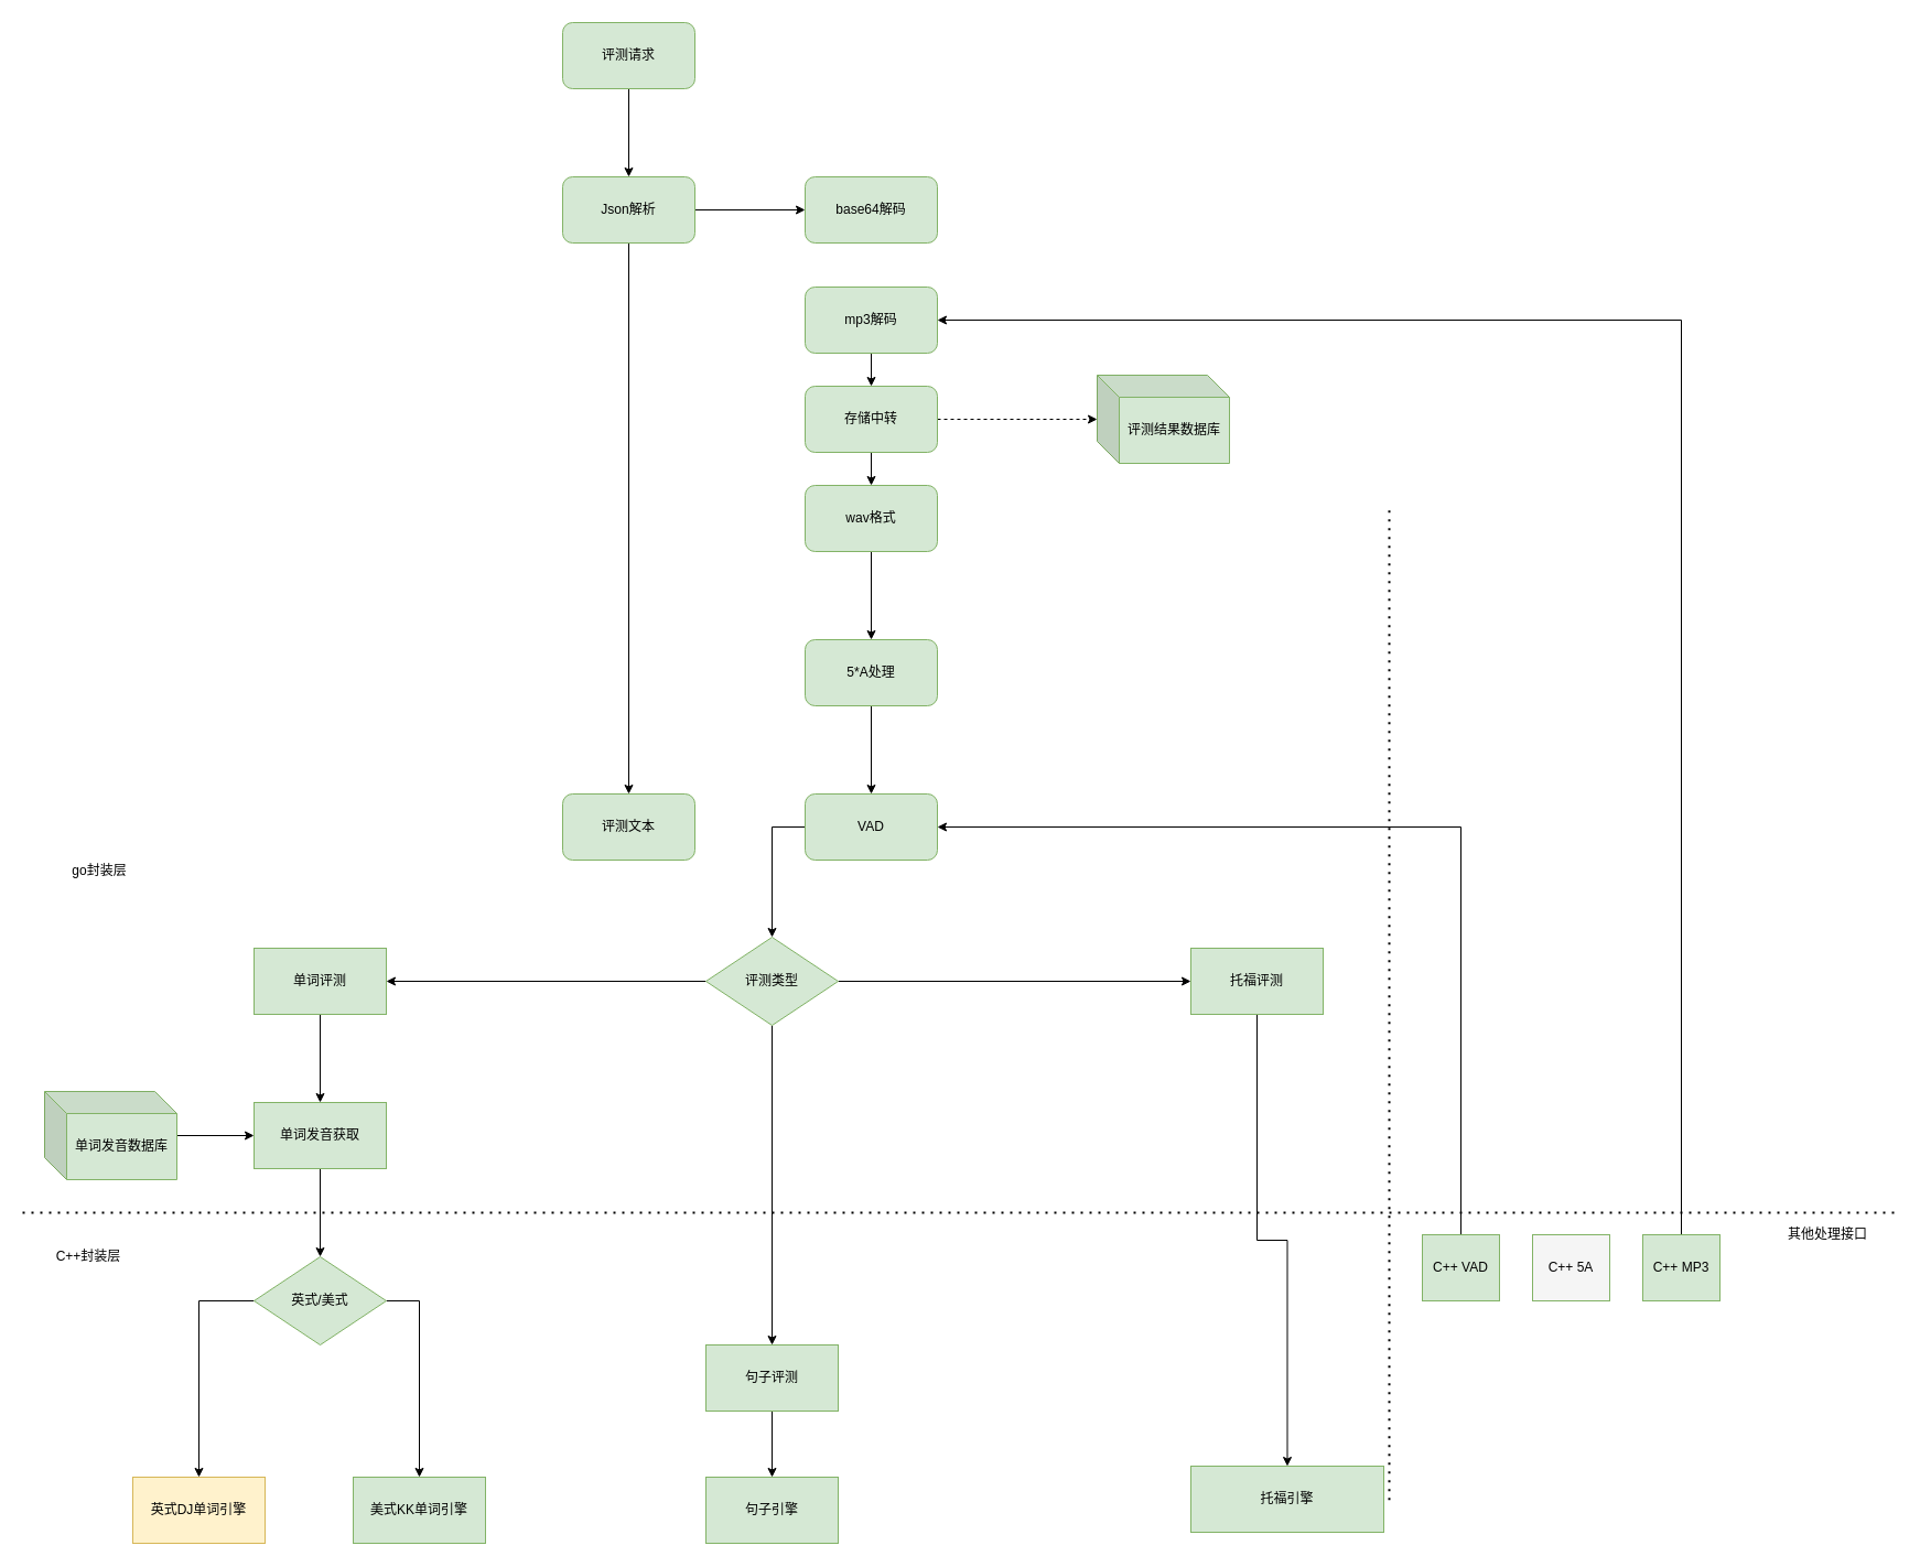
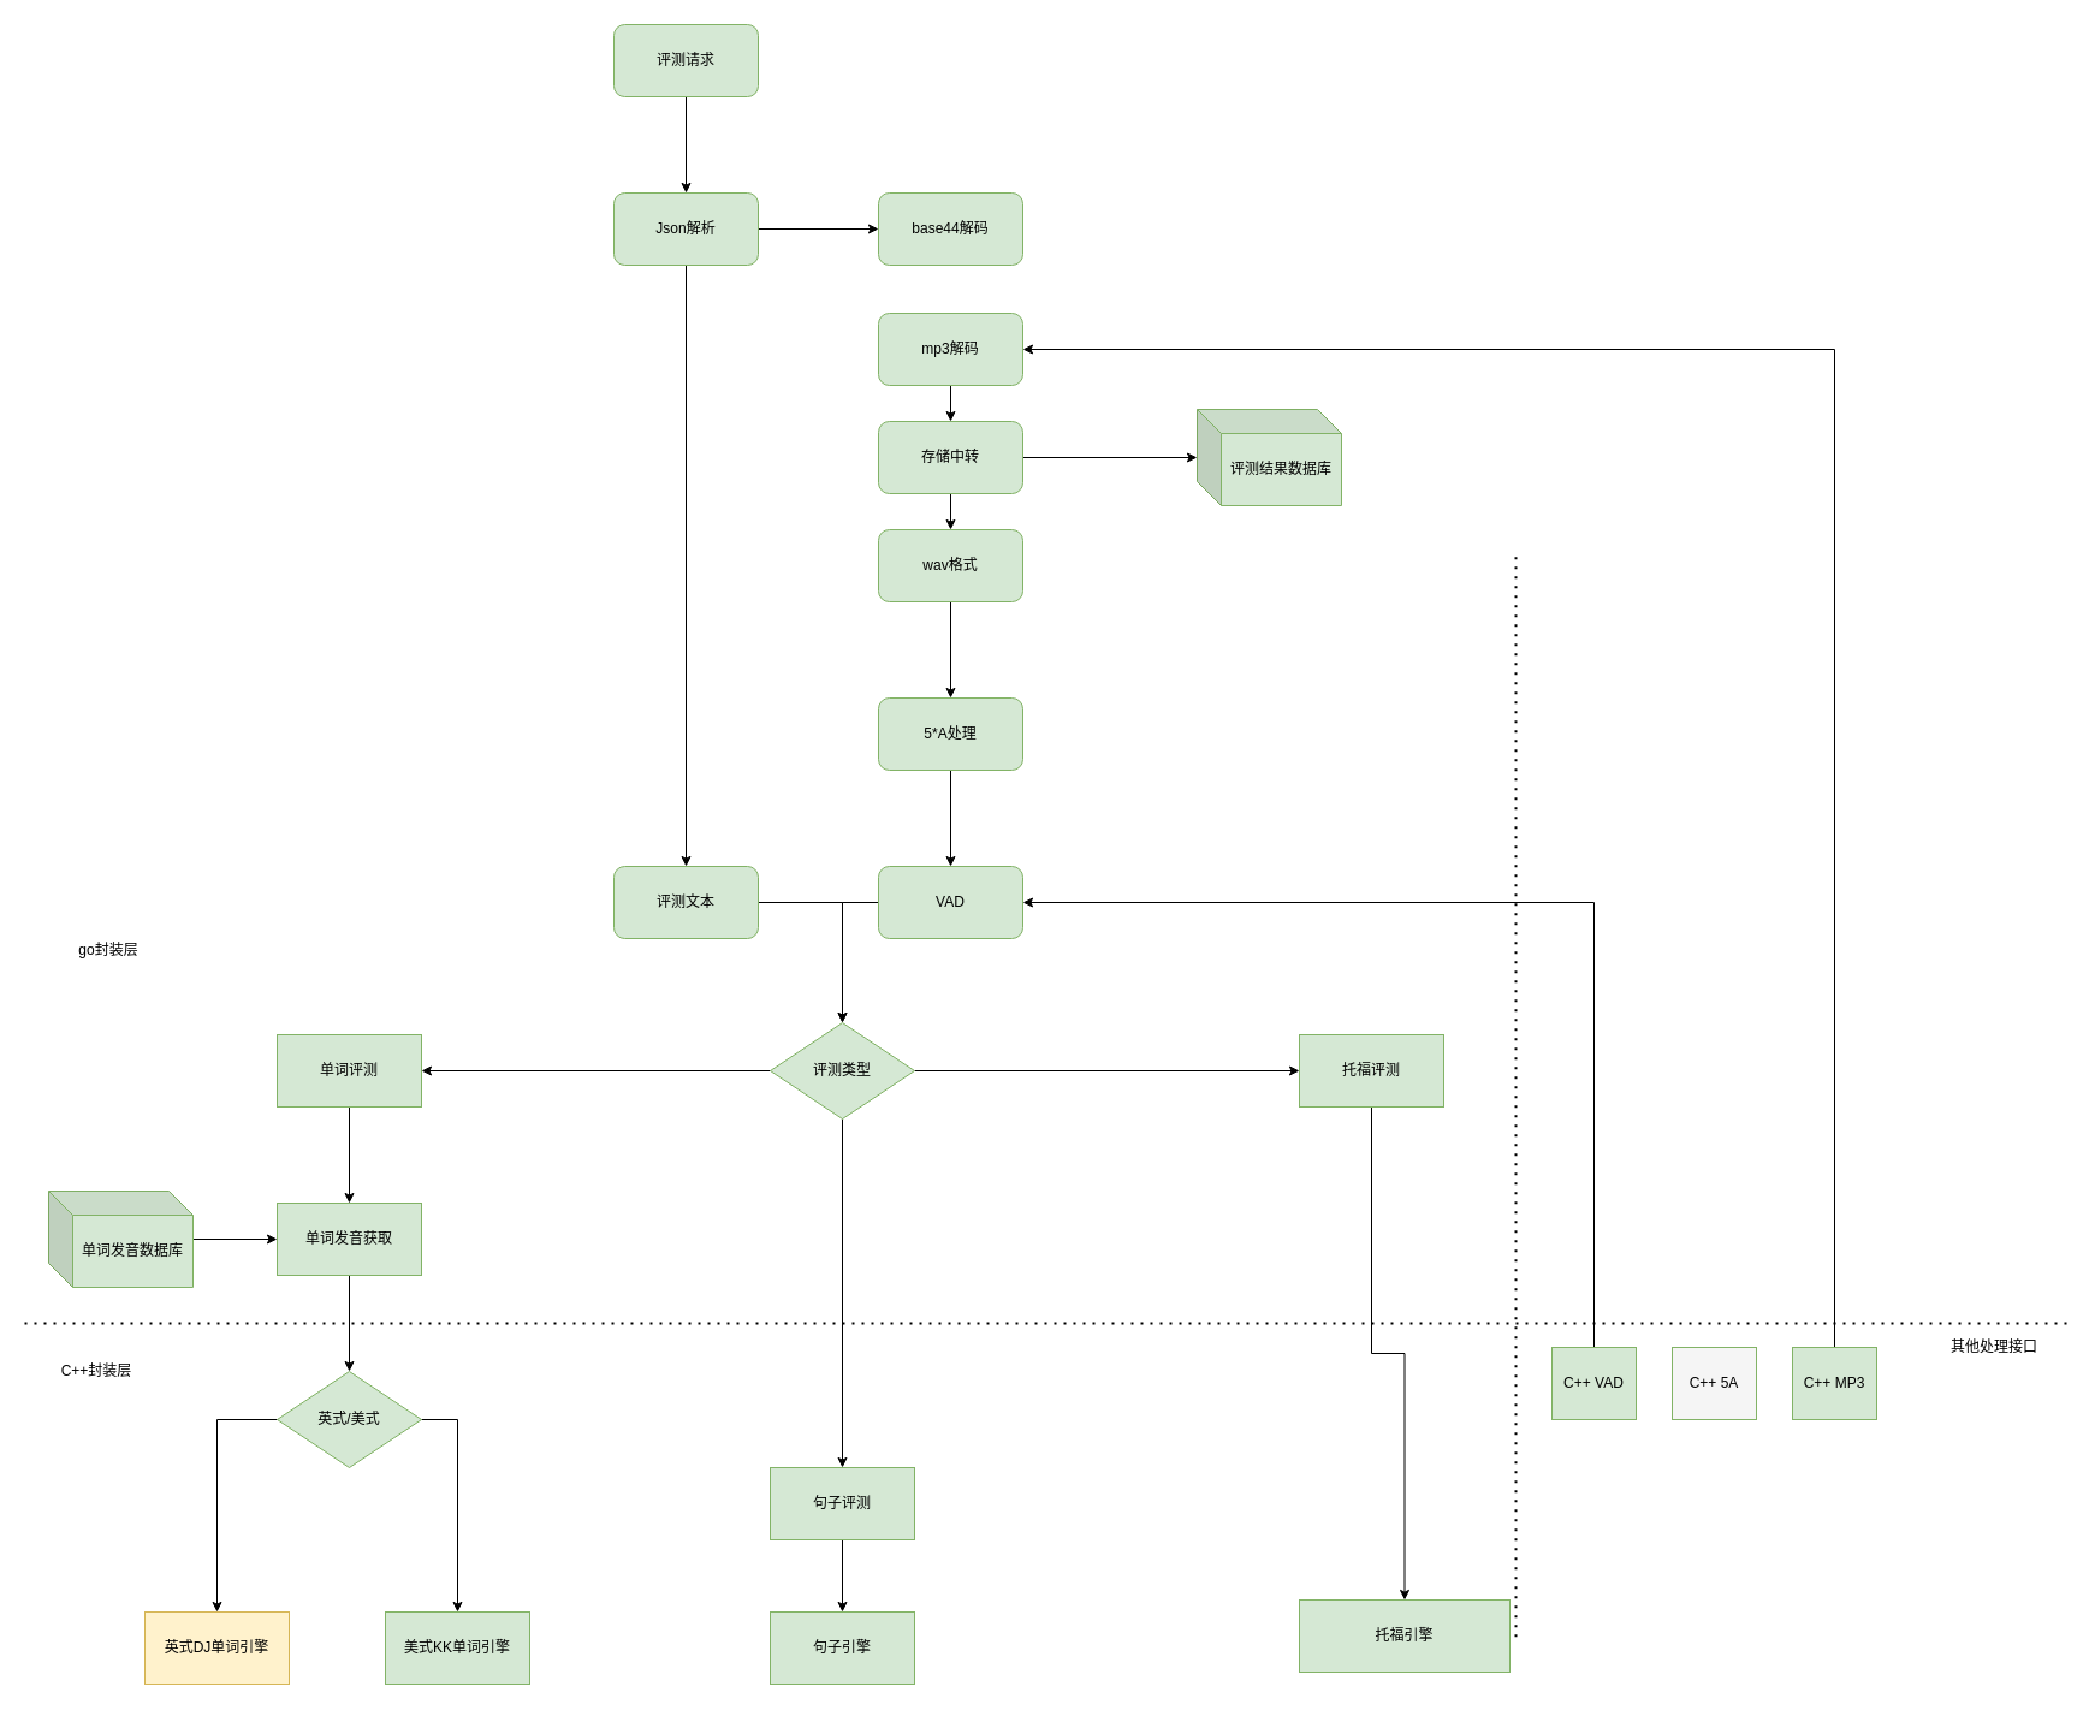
  <mxCell id="0" />
  <mxCell id="1" parent="0" />
  <mxCell id="2" value="" style="edgeStyle=orthogonalEdgeStyle;rounded=0;orthogonalLoop=1;jettySize=auto;html=1;" parent="1" source="3" target="6" edge="1"><mxGeometry relative="1" as="geometry" /></mxCell>
  <mxCell id="3" value="评测请求" style="rounded=1;whiteSpace=wrap;html=1;fillColor=#d5e8d4;strokeColor=#82b366;" parent="1" vertex="1"><mxGeometry x="510" y="20" width="120" height="60" as="geometry" /></mxCell>
  <mxCell id="4" value="" style="edgeStyle=orthogonalEdgeStyle;rounded=0;orthogonalLoop=1;jettySize=auto;html=1;" parent="1" source="6" target="7" edge="1"><mxGeometry relative="1" as="geometry" /></mxCell>
  <mxCell id="5" value="" style="edgeStyle=orthogonalEdgeStyle;rounded=0;orthogonalLoop=1;jettySize=auto;html=1;" parent="1" source="6" target="19" edge="1"><mxGeometry relative="1" as="geometry" /></mxCell>
  <mxCell id="6" value="Json解析" style="whiteSpace=wrap;html=1;rounded=1;fillColor=#d5e8d4;strokeColor=#82b366;" parent="1" vertex="1"><mxGeometry x="510" y="160" width="120" height="60" as="geometry" /></mxCell>
- <mxCell id="7" value="base64解码" style="rounded=1;whiteSpace=wrap;html=1;fillColor=#d5e8d4;strokeColor=#82b366;" parent="1" vertex="1"><mxGeometry x="730" y="160" width="120" height="60" as="geometry" /></mxCell>
+ <mxCell id="7" value="base44解码" style="rounded=1;whiteSpace=wrap;html=1;fillColor=#d5e8d4;strokeColor=#82b366;" parent="1" vertex="1"><mxGeometry x="730" y="160" width="120" height="60" as="geometry" /></mxCell>
  <mxCell id="8" style="edgeStyle=orthogonalEdgeStyle;rounded=0;orthogonalLoop=1;jettySize=auto;html=1;entryX=0.5;entryY=0;entryDx=0;entryDy=0;" edge="1" parent="1" source="9" target="47"><mxGeometry relative="1" as="geometry" /></mxCell>
  <mxCell id="9" value="mp3解码" style="whiteSpace=wrap;html=1;rounded=1;fillColor=#d5e8d4;strokeColor=#82b366;" parent="1" vertex="1"><mxGeometry x="730" y="260" width="120" height="60" as="geometry" /></mxCell>
  <mxCell id="10" value="评测结果数据库" style="shape=cube;whiteSpace=wrap;html=1;boundedLbl=1;backgroundOutline=1;darkOpacity=0.05;darkOpacity2=0.1;fillColor=#d5e8d4;strokeColor=#82b366;" parent="1" vertex="1"><mxGeometry x="995" y="340" width="120" height="80" as="geometry" /></mxCell>
  <mxCell id="11" value="" style="endArrow=none;dashed=1;html=1;dashPattern=1 3;strokeWidth=2;" parent="1" edge="1"><mxGeometry width="50" height="50" relative="1" as="geometry"><mxPoint y="1100" as="sourcePoint" x="20" /><mxPoint x="1720" y="1100" as="targetPoint" /></mxGeometry></mxCell>
  <mxCell id="12" value="" style="edgeStyle=orthogonalEdgeStyle;rounded=0;orthogonalLoop=1;jettySize=auto;html=1;" parent="1" source="13" target="15" edge="1"><mxGeometry relative="1" as="geometry" /></mxCell>
  <mxCell id="13" value="wav格式" style="whiteSpace=wrap;html=1;rounded=1;fillColor=#d5e8d4;strokeColor=#82b366;" parent="1" vertex="1"><mxGeometry x="730" y="440" width="120" height="60" as="geometry" /></mxCell>
  <mxCell id="14" value="" style="edgeStyle=orthogonalEdgeStyle;rounded=0;orthogonalLoop=1;jettySize=auto;html=1;" parent="1" source="15" target="17" edge="1"><mxGeometry relative="1" as="geometry" /></mxCell>
  <mxCell id="15" value="5*A处理" style="whiteSpace=wrap;html=1;rounded=1;fillColor=#d5e8d4;strokeColor=#82b366;" parent="1" vertex="1"><mxGeometry x="730" y="580" width="120" height="60" as="geometry" /></mxCell>
  <mxCell id="16" style="edgeStyle=orthogonalEdgeStyle;rounded=0;orthogonalLoop=1;jettySize=auto;html=1;entryX=0.5;entryY=0;entryDx=0;entryDy=0;" parent="1" source="17" target="23" edge="1"><mxGeometry relative="1" as="geometry"><Array as="points"><mxPoint x="700" y="750" /></Array></mxGeometry></mxCell>
  <mxCell id="17" value="VAD" style="whiteSpace=wrap;html=1;rounded=1;fillColor=#d5e8d4;strokeColor=#82b366;" parent="1" vertex="1"><mxGeometry x="730" y="720" width="120" height="60" as="geometry" /></mxCell>
+ <mxCell id="18" style="edgeStyle=orthogonalEdgeStyle;rounded=0;orthogonalLoop=1;jettySize=auto;html=1;entryX=0.5;entryY=0;entryDx=0;entryDy=0;" parent="1" source="19" target="23" edge="1"><mxGeometry relative="1" as="geometry" /></mxCell>
  <mxCell id="19" value="评测文本" style="whiteSpace=wrap;html=1;rounded=1;fillColor=#d5e8d4;strokeColor=#82b366;" parent="1" vertex="1"><mxGeometry x="510" y="720" width="120" height="60" as="geometry" /></mxCell>
  <mxCell id="20" value="" style="edgeStyle=orthogonalEdgeStyle;rounded=0;orthogonalLoop=1;jettySize=auto;html=1;" parent="1" source="23" target="25" edge="1"><mxGeometry relative="1" as="geometry" /></mxCell>
  <mxCell id="21" value="" style="edgeStyle=orthogonalEdgeStyle;rounded=0;orthogonalLoop=1;jettySize=auto;html=1;exitX=0.5;exitY=1;exitDx=0;exitDy=0;" parent="1" source="23" target="27" edge="1"><mxGeometry relative="1" as="geometry" /></mxCell>
  <mxCell id="22" value="" style="edgeStyle=orthogonalEdgeStyle;rounded=0;orthogonalLoop=1;jettySize=auto;html=1;" parent="1" source="23" target="29" edge="1"><mxGeometry relative="1" as="geometry" /></mxCell>
  <mxCell id="23" value="评测类型" style="rhombus;whiteSpace=wrap;html=1;fillColor=#d5e8d4;strokeColor=#82b366;" parent="1" vertex="1"><mxGeometry x="640" y="850" width="120" height="80" as="geometry" /></mxCell>
  <mxCell id="24" value="" style="edgeStyle=orthogonalEdgeStyle;rounded=0;orthogonalLoop=1;jettySize=auto;html=1;" parent="1" source="25" target="31" edge="1"><mxGeometry relative="1" as="geometry" /></mxCell>
  <mxCell id="25" value="单词评测" style="whiteSpace=wrap;html=1;fillColor=#d5e8d4;strokeColor=#82b366;" parent="1" vertex="1"><mxGeometry x="230" y="860" width="120" height="60" as="geometry" /></mxCell>
  <mxCell id="26" value="" style="edgeStyle=orthogonalEdgeStyle;rounded=0;orthogonalLoop=1;jettySize=auto;html=1;" parent="1" source="27" target="35" edge="1"><mxGeometry relative="1" as="geometry" /></mxCell>
  <mxCell id="27" value="句子评测" style="whiteSpace=wrap;html=1;fillColor=#d5e8d4;strokeColor=#82b366;" parent="1" vertex="1"><mxGeometry x="640" y="1220" width="120" height="60" as="geometry" /></mxCell>
  <mxCell id="28" value="" style="edgeStyle=orthogonalEdgeStyle;rounded=0;orthogonalLoop=1;jettySize=auto;html=1;" parent="1" source="29" target="36" edge="1"><mxGeometry relative="1" as="geometry" /></mxCell>
  <mxCell id="29" value="托福评测" style="whiteSpace=wrap;html=1;fillColor=#d5e8d4;strokeColor=#82b366;" parent="1" vertex="1"><mxGeometry x="1080" y="860" width="120" height="60" as="geometry" /></mxCell>
  <mxCell id="30" value="" style="edgeStyle=orthogonalEdgeStyle;rounded=0;orthogonalLoop=1;jettySize=auto;html=1;" edge="1" parent="1" source="31" target="43"><mxGeometry relative="1" as="geometry" /></mxCell>
  <mxCell id="31" value="单词发音获取" style="whiteSpace=wrap;html=1;fillColor=#d5e8d4;strokeColor=#82b366;" parent="1" vertex="1"><mxGeometry x="230" y="1000" width="120" height="60" as="geometry" /></mxCell>
  <mxCell id="32" value="go封装层" style="text;html=1;strokeColor=none;fillColor=none;align=center;verticalAlign=middle;whiteSpace=wrap;rounded=0;" parent="1" vertex="1"><mxGeometry x="30" y="780" width="120" height="20" as="geometry" /></mxCell>
  <mxCell id="33" value="C++封装层" style="text;html=1;strokeColor=none;fillColor=none;align=center;verticalAlign=middle;whiteSpace=wrap;rounded=0;" parent="1" vertex="1"><mxGeometry y="1130" width="120" height="20" as="geometry" x="20" /></mxCell>
  <mxCell id="34" value="英式DJ单词引擎" style="whiteSpace=wrap;html=1;fillColor=#fff2cc;strokeColor=#d6b656;" parent="1" vertex="1"><mxGeometry x="120" y="1340" width="120" height="60" as="geometry" /></mxCell>
  <mxCell id="35" value="句子引擎" style="whiteSpace=wrap;html=1;fillColor=#d5e8d4;strokeColor=#82b366;" parent="1" vertex="1"><mxGeometry x="640" y="1340" width="120" height="60" as="geometry" /></mxCell>
  <mxCell id="36" value="托福引擎" style="whiteSpace=wrap;html=1;fillColor=#d5e8d4;strokeColor=#82b366;" parent="1" vertex="1"><mxGeometry x="1080" y="1330" width="175" height="60" as="geometry" /></mxCell>
  <mxCell id="37" style="edgeStyle=orthogonalEdgeStyle;rounded=0;orthogonalLoop=1;jettySize=auto;html=1;entryX=0;entryY=0.5;entryDx=0;entryDy=0;" parent="1" source="38" target="31" edge="1"><mxGeometry relative="1" as="geometry" /></mxCell>
  <mxCell id="38" value="单词发音数据库" style="shape=cube;whiteSpace=wrap;html=1;boundedLbl=1;backgroundOutline=1;darkOpacity=0.05;darkOpacity2=0.1;fillColor=#d5e8d4;strokeColor=#82b366;" parent="1" vertex="1"><mxGeometry x="40" y="990" width="120" height="80" as="geometry" /></mxCell>
  <mxCell id="39" value="" style="endArrow=none;dashed=1;html=1;dashPattern=1 3;strokeWidth=2;" parent="1" edge="1"><mxGeometry width="50" height="50" relative="1" as="geometry"><mxPoint x="1260" y="1360.8" as="sourcePoint" /><mxPoint x="1260" y="460" as="targetPoint" /></mxGeometry></mxCell>
  <mxCell id="40" value="其他处理接口" style="text;html=1;strokeColor=none;fillColor=none;align=center;verticalAlign=middle;whiteSpace=wrap;rounded=0;" parent="1" vertex="1"><mxGeometry x="1598" y="1110" width="120" height="20" as="geometry" /></mxCell>
  <mxCell id="41" style="edgeStyle=orthogonalEdgeStyle;rounded=0;orthogonalLoop=1;jettySize=auto;html=1;entryX=0.5;entryY=0;entryDx=0;entryDy=0;exitX=0;exitY=0.5;exitDx=0;exitDy=0;" edge="1" parent="1" source="43" target="34"><mxGeometry relative="1" as="geometry" /></mxCell>
  <mxCell id="42" style="edgeStyle=orthogonalEdgeStyle;rounded=0;orthogonalLoop=1;jettySize=auto;html=1;exitX=1;exitY=0.5;exitDx=0;exitDy=0;" edge="1" parent="1" source="43" target="44"><mxGeometry relative="1" as="geometry" /></mxCell>
  <mxCell id="43" value="英式/美式" style="rhombus;whiteSpace=wrap;html=1;fillColor=#d5e8d4;strokeColor=#82b366;" vertex="1" parent="1"><mxGeometry x="230" y="1140" width="120" height="80" as="geometry" /></mxCell>
  <mxCell id="44" value="美式KK单词引擎" style="whiteSpace=wrap;html=1;fillColor=#d5e8d4;strokeColor=#82b366;" vertex="1" parent="1"><mxGeometry x="320" y="1340" width="120" height="60" as="geometry" /></mxCell>
  <mxCell id="45" style="edgeStyle=orthogonalEdgeStyle;rounded=0;orthogonalLoop=1;jettySize=auto;html=1;entryX=0.5;entryY=0;entryDx=0;entryDy=0;" edge="1" parent="1" source="47" target="13"><mxGeometry relative="1" as="geometry" /></mxCell>
- <mxCell id="46" style="edgeStyle=orthogonalEdgeStyle;rounded=0;orthogonalLoop=1;jettySize=auto;html=1;dashed=1;" edge="1" parent="1" source="47" target="10"><mxGeometry relative="1" as="geometry" /></mxCell>
+ <mxCell id="46" style="edgeStyle=orthogonalEdgeStyle;rounded=0;orthogonalLoop=1;jettySize=auto;html=1;" edge="1" parent="1" source="47" target="10"><mxGeometry relative="1" as="geometry" /></mxCell>
  <mxCell id="47" value="存储中转" style="whiteSpace=wrap;html=1;rounded=1;fillColor=#d5e8d4;strokeColor=#82b366;" vertex="1" parent="1"><mxGeometry x="730" y="350" width="120" height="60" as="geometry" /></mxCell>
  <mxCell id="48" style="edgeStyle=orthogonalEdgeStyle;rounded=0;orthogonalLoop=1;jettySize=auto;html=1;entryX=1;entryY=0.5;entryDx=0;entryDy=0;" edge="1" parent="1" source="49" target="9"><mxGeometry relative="1" as="geometry"><Array as="points"><mxPoint x="1525" y="290" /></Array></mxGeometry></mxCell>
  <mxCell id="49" value="C++ MP3" style="whiteSpace=wrap;html=1;fillColor=#d5e8d4;strokeColor=#82b366;" vertex="1" parent="1"><mxGeometry x="1490" y="1120" width="70" height="60" as="geometry" /></mxCell>
  <mxCell id="50" style="edgeStyle=orthogonalEdgeStyle;rounded=0;orthogonalLoop=1;jettySize=auto;html=1;entryX=1;entryY=0.5;entryDx=0;entryDy=0;" edge="1" parent="1" source="51" target="17"><mxGeometry relative="1" as="geometry"><Array as="points"><mxPoint x="1325" y="750" /></Array></mxGeometry></mxCell>
  <mxCell id="51" value="C++ VAD" style="whiteSpace=wrap;html=1;fillColor=#d5e8d4;strokeColor=#82b366;" vertex="1" parent="1"><mxGeometry x="1290" y="1120" width="70" height="60" as="geometry" /></mxCell>
  <mxCell id="52" value="C++ 5A" style="whiteSpace=wrap;html=1;fillColor=#f5f5f5;strokeColor=#82b366;" vertex="1" parent="1"><mxGeometry x="1390" y="1120" width="70" height="60" as="geometry" /></mxCell>
